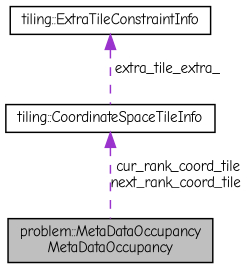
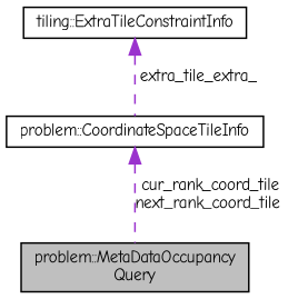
  digraph {
    fontname="Comic Neue"
    node [color=black fillcolor=white fontname="Comic Neue" fontsize=10 shape=record style=filled]
    edge [color=darkorchid3 dir=back fontname="Comic Neue" fontsize=10 labelfontname=Helvetica labelfontsize=10 style=dashed]
-   n1 [fillcolor=grey75 fontcolor=black height=0.2 label="problem::MetaDataOccupancy\lMetaDataOccupancy" width=0.4]
-   n2 [height=0.2 label="tiling::CoordinateSpaceTileInfo" width=0.4]
+   n1 [fillcolor=grey75 fontcolor=black height=0.2 label="problem::MetaDataOccupancy\lQuery" width=0.4]
+   n2 [height=0.2 label="problem::CoordinateSpaceTileInfo" width=0.4]
    n3 [height=0.2 label="tiling::ExtraTileConstraintInfo" width=0.4]
    n2 -> n1 [label=" cur_rank_coord_tile\nnext_rank_coord_tile"]
    n3 -> n2 [label=" extra_tile_extra_"]
  }
